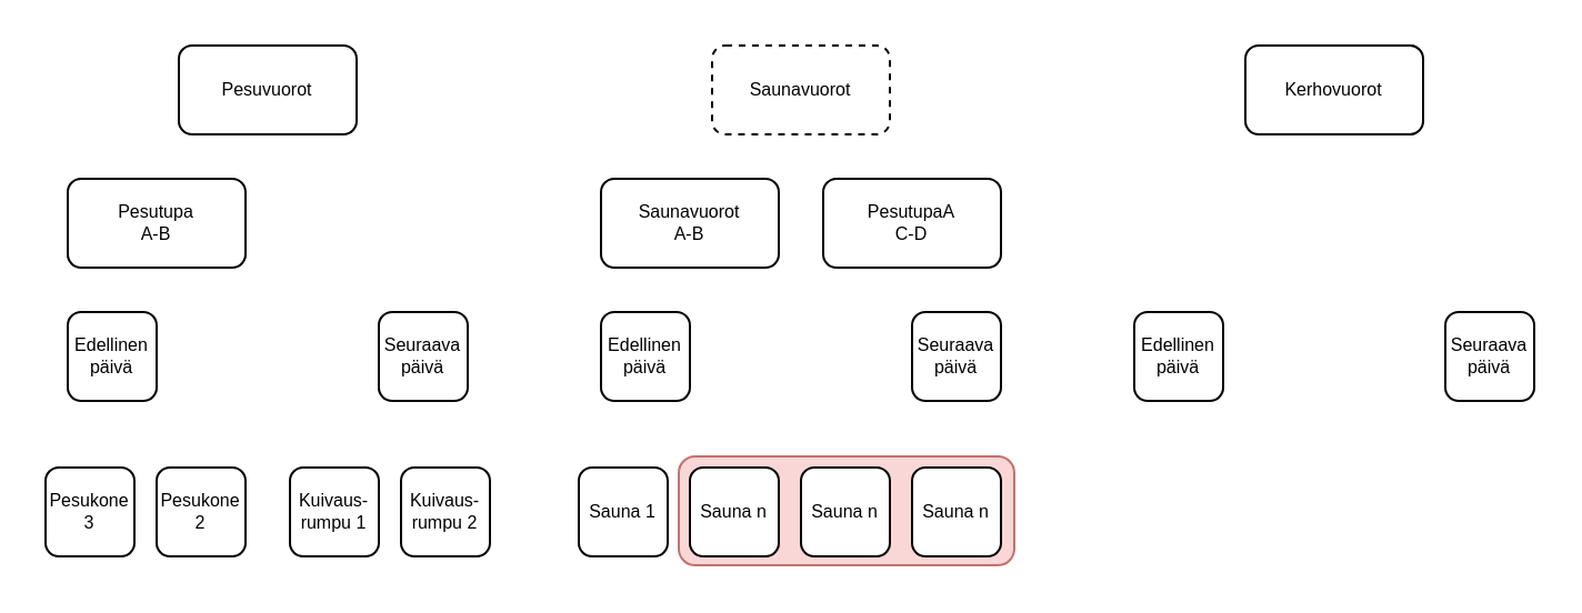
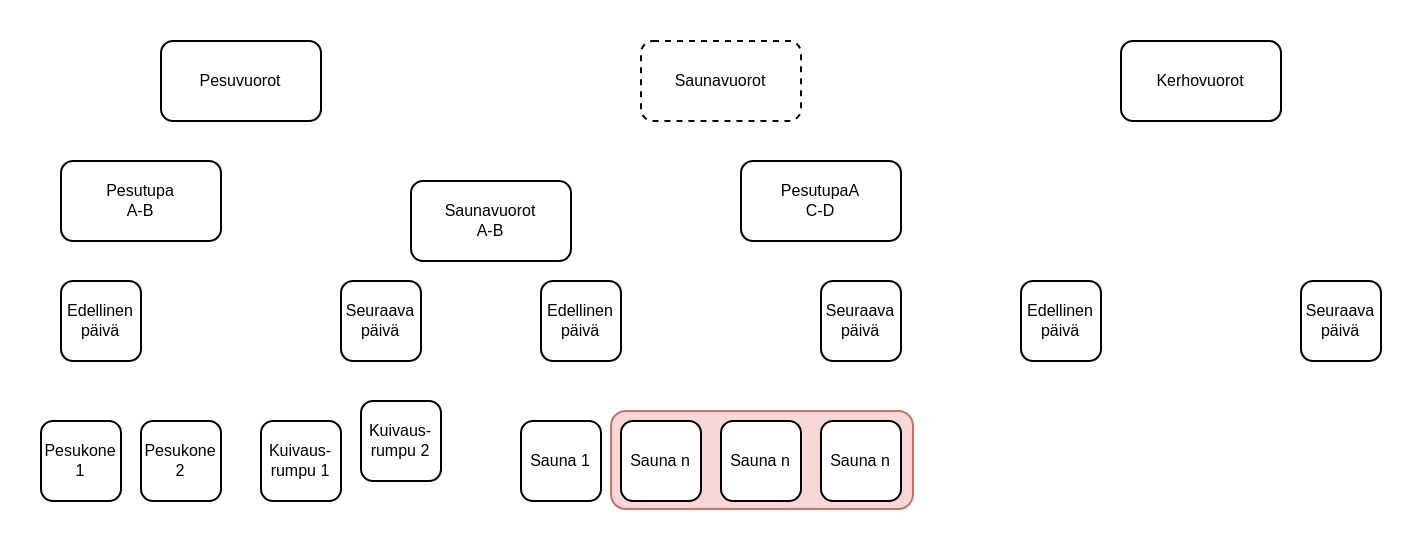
  <mxCell id="0" />
  <mxCell id="1" parent="0" />
  <mxCell id="2" value="Pesuvuorot" style="rounded=1;whiteSpace=wrap;html=1;fontSize=8;" vertex="1" parent="1"><mxGeometry x="80" y="20" width="80" height="40" as="geometry" /></mxCell>
  <mxCell id="3" value="Saunavuorot" style="rounded=1;whiteSpace=wrap;html=1;fontSize=8;dashed=1;" vertex="1" parent="1"><mxGeometry x="320" y="20" width="80" height="40" as="geometry" /></mxCell>
  <mxCell id="4" value="Kerhovuorot" style="rounded=1;whiteSpace=wrap;html=1;fontSize=8;" vertex="1" parent="1"><mxGeometry x="560" y="20" width="80" height="40" as="geometry" /></mxCell>
- <mxCell id="5" value="Saunavuorot &lt;br&gt;A-B" style="rounded=1;whiteSpace=wrap;html=1;fontSize=8;" vertex="1" parent="1"><mxGeometry x="270" y="80" width="80" height="40" as="geometry" /></mxCell>
+ <mxCell id="5" value="Saunavuorot &lt;br&gt;A-B" style="rounded=1;whiteSpace=wrap;html=1;fontSize=8;" vertex="1" parent="1"><mxGeometry x="205" y="90" width="80" height="40" as="geometry" /></mxCell>
  <mxCell id="6" value="PesutupaA &lt;br&gt;C-D" style="rounded=1;whiteSpace=wrap;html=1;fontSize=8;" vertex="1" parent="1"><mxGeometry x="370" y="80" width="80" height="40" as="geometry" /></mxCell>
  <mxCell id="7" value="Pesutupa&lt;br style=&quot;font-size: 8px;&quot;&gt;A-B" style="rounded=1;whiteSpace=wrap;html=1;fontSize=8;" vertex="1" parent="1"><mxGeometry x="30" y="80" width="80" height="40" as="geometry" /></mxCell>
  <mxCell id="8" value="&lt;font style=&quot;font-size: 8px;&quot;&gt;Seuraava päivä&lt;/font&gt;" style="rounded=1;whiteSpace=wrap;html=1;fontSize=8;" vertex="1" parent="1"><mxGeometry x="170" y="140" width="40" height="40" as="geometry" /></mxCell>
  <mxCell id="9" value="&lt;font style=&quot;font-size: 8px;&quot;&gt;Seuraava päivä&lt;/font&gt;" style="rounded=1;whiteSpace=wrap;html=1;fontSize=8;" vertex="1" parent="1"><mxGeometry x="410" y="140" width="40" height="40" as="geometry" /></mxCell>
  <mxCell id="10" value="&lt;font style=&quot;font-size: 8px;&quot;&gt;Seuraava päivä&lt;/font&gt;" style="rounded=1;whiteSpace=wrap;html=1;fontSize=8;" vertex="1" parent="1"><mxGeometry x="650" y="140" width="40" height="40" as="geometry" /></mxCell>
  <mxCell id="11" value="&lt;font style=&quot;font-size: 8px;&quot;&gt;Edellinen päivä&lt;/font&gt;" style="rounded=1;whiteSpace=wrap;html=1;fontSize=8;" vertex="1" parent="1"><mxGeometry x="30" y="140" width="40" height="40" as="geometry" /></mxCell>
  <mxCell id="12" value="&lt;font style=&quot;font-size: 8px;&quot;&gt;Edellinen päivä&lt;/font&gt;" style="rounded=1;whiteSpace=wrap;html=1;fontSize=8;" vertex="1" parent="1"><mxGeometry x="270" y="140" width="40" height="40" as="geometry" /></mxCell>
  <mxCell id="13" value="&lt;font style=&quot;font-size: 8px;&quot;&gt;Edellinen päivä&lt;/font&gt;" style="rounded=1;whiteSpace=wrap;html=1;fontSize=8;" vertex="1" parent="1"><mxGeometry x="510" y="140" width="40" height="40" as="geometry" /></mxCell>
- <mxCell id="14" value="Pesukone 3" style="rounded=1;whiteSpace=wrap;html=1;fontSize=8;" vertex="1" parent="1"><mxGeometry x="20" y="210" width="40" height="40" as="geometry" /></mxCell>
+ <mxCell id="14" value="Pesukone 1" style="rounded=1;whiteSpace=wrap;html=1;fontSize=8;" vertex="1" parent="1"><mxGeometry x="20" y="210" width="40" height="40" as="geometry" /></mxCell>
  <mxCell id="15" value="Pesukone 2" style="rounded=1;whiteSpace=wrap;html=1;fontSize=8;" vertex="1" parent="1"><mxGeometry x="70" y="210" width="40" height="40" as="geometry" /></mxCell>
  <mxCell id="16" value="Kuivaus-rumpu 1" style="rounded=1;whiteSpace=wrap;html=1;fontSize=8;" vertex="1" parent="1"><mxGeometry x="130" y="210" width="40" height="40" as="geometry" /></mxCell>
- <mxCell id="17" value="Kuivaus-rumpu 2" style="rounded=1;whiteSpace=wrap;html=1;fontSize=8;direction=south;" vertex="1" parent="1"><mxGeometry x="180" y="210" width="40" height="40" as="geometry" /></mxCell>
+ <mxCell id="17" value="Kuivaus-rumpu 2" style="rounded=1;whiteSpace=wrap;html=1;fontSize=8;direction=south;" vertex="1" parent="1"><mxGeometry x="180" y="200" width="40" height="40" as="geometry" /></mxCell>
  <mxCell id="18" value="Sauna 1" style="rounded=1;whiteSpace=wrap;html=1;fontSize=8;direction=south;" vertex="1" parent="1"><mxGeometry x="260" y="210" width="40" height="40" as="geometry" /></mxCell>
  <mxCell id="19" value="" style="rounded=1;html=1;textOpacity=0;labelBackgroundColor=none;opacity=80;fillColor=#f8cecc;strokeColor=#b85450;" vertex="1" parent="1"><mxGeometry x="305" y="205" width="151" height="49" as="geometry" /></mxCell>
  <mxCell id="20" value="Sauna n" style="rounded=1;whiteSpace=wrap;html=1;fontSize=8;direction=south;" vertex="1" parent="1"><mxGeometry x="310" y="210" width="40" height="40" as="geometry" /></mxCell>
  <mxCell id="21" value="Sauna n" style="rounded=1;whiteSpace=wrap;html=1;fontSize=8;direction=south;" vertex="1" parent="1"><mxGeometry x="360" y="210" width="40" height="40" as="geometry" /></mxCell>
  <mxCell id="22" value="Sauna n" style="rounded=1;whiteSpace=wrap;html=1;fontSize=8;direction=south;" vertex="1" parent="1"><mxGeometry x="410" y="210" width="40" height="40" as="geometry" /></mxCell>
